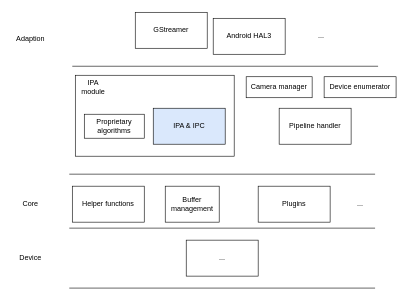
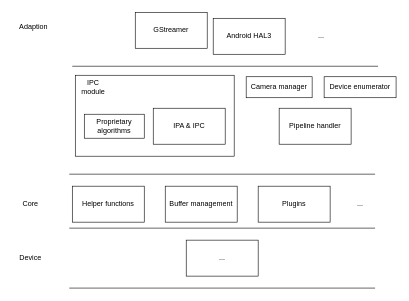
  <mxCell id="0" />
  <mxCell id="1" parent="0" />
  <mxCell id="2" value="Android HAL3" style="whiteSpace=wrap;html=1;" vertex="1" parent="1"><mxGeometry x="355" y="30" width="120" height="60" as="geometry" /></mxCell>
  <mxCell id="3" value="" style="endArrow=none;html=1;rounded=0;" edge="1" parent="1"><mxGeometry width="50" height="50" relative="1" as="geometry"><mxPoint x="120" y="110" as="sourcePoint" /><mxPoint x="630" y="110" as="targetPoint" /></mxGeometry></mxCell>
- <mxCell id="4" value="&lt;div&gt;Adaption&lt;/div&gt;" style="text;html=1;align=center;verticalAlign=middle;resizable=0;points=[];autosize=1;strokeColor=none;fillColor=none;" vertex="1" parent="1"><mxGeometry x="15" y="50" width="70" height="30" as="geometry" /></mxCell>
+ <mxCell id="4" value="&lt;div&gt;Adaption&lt;/div&gt;" style="text;html=1;align=center;verticalAlign=middle;resizable=0;points=[];autosize=1;strokeColor=none;fillColor=none;" vertex="1" parent="1"><mxGeometry x="20" y="30" width="70" height="30" as="geometry" /></mxCell>
  <mxCell id="5" value="&lt;div&gt;GStreamer&lt;/div&gt;" style="whiteSpace=wrap;html=1;" vertex="1" parent="1"><mxGeometry x="225" y="20" width="120" height="60" as="geometry" /></mxCell>
  <mxCell id="6" value="" style="endArrow=none;html=1;rounded=0;" edge="1" parent="1"><mxGeometry width="50" height="50" relative="1" as="geometry"><mxPoint x="115" y="290" as="sourcePoint" /><mxPoint x="625" y="290" as="targetPoint" /></mxGeometry></mxCell>
  <mxCell id="7" value="" style="endArrow=none;html=1;rounded=0;" edge="1" parent="1"><mxGeometry width="50" height="50" relative="1" as="geometry"><mxPoint x="115" y="380" as="sourcePoint" /><mxPoint x="625" y="380" as="targetPoint" /></mxGeometry></mxCell>
  <mxCell id="8" value="Core" style="text;html=1;align=center;verticalAlign=middle;resizable=0;points=[];autosize=1;strokeColor=none;fillColor=none;" vertex="1" parent="1"><mxGeometry x="25" y="325" width="50" height="30" as="geometry" /></mxCell>
  <mxCell id="9" value="" style="whiteSpace=wrap;html=1;" vertex="1" parent="1"><mxGeometry x="125" y="125" width="265" height="135" as="geometry" /></mxCell>
- <mxCell id="10" value="IPA module" style="text;html=1;align=center;verticalAlign=middle;whiteSpace=wrap;rounded=0;" vertex="1" parent="1"><mxGeometry x="125" y="130" width="60" height="30" as="geometry" /></mxCell>
+ <mxCell id="10" value="IPC module" style="text;html=1;align=center;verticalAlign=middle;whiteSpace=wrap;rounded=0;" vertex="1" parent="1"><mxGeometry x="125" y="130" width="60" height="30" as="geometry" /></mxCell>
  <mxCell id="11" value="Camera manager" style="whiteSpace=wrap;html=1;" vertex="1" parent="1"><mxGeometry x="410" y="127.5" width="110" height="35" as="geometry" /></mxCell>
  <mxCell id="12" value="Device enumerator" style="whiteSpace=wrap;html=1;" vertex="1" parent="1"><mxGeometry x="540" y="127.5" width="120" height="35" as="geometry" /></mxCell>
- <mxCell id="13" value="&lt;div&gt;IPA &amp;amp; IPC&lt;/div&gt;" style="whiteSpace=wrap;html=1;fillColor=#dae8fc;" vertex="1" parent="1"><mxGeometry x="255" y="180" width="120" height="60" as="geometry" /></mxCell>
+ <mxCell id="13" value="&lt;div&gt;IPA &amp;amp; IPC&lt;/div&gt;" style="whiteSpace=wrap;html=1;" vertex="1" parent="1"><mxGeometry x="255" y="180" width="120" height="60" as="geometry" /></mxCell>
  <mxCell id="14" value="" style="endArrow=none;html=1;rounded=0;" edge="1" parent="1"><mxGeometry width="50" height="50" relative="1" as="geometry"><mxPoint x="115" y="480" as="sourcePoint" /><mxPoint x="625" y="480" as="targetPoint" /></mxGeometry></mxCell>
  <mxCell id="15" value="&lt;div&gt;Device&lt;/div&gt;" style="text;html=1;align=center;verticalAlign=middle;resizable=0;points=[];autosize=1;strokeColor=none;fillColor=none;" vertex="1" parent="1"><mxGeometry x="20" y="415" width="60" height="30" as="geometry" /></mxCell>
  <mxCell id="16" value="..." style="whiteSpace=wrap;html=1;" vertex="1" parent="1"><mxGeometry x="310" y="400" width="120" height="60" as="geometry" /></mxCell>
  <mxCell id="17" value="..." style="text;html=1;align=center;verticalAlign=middle;resizable=0;points=[];autosize=1;strokeColor=none;fillColor=none;" vertex="1" parent="1"><mxGeometry x="520" y="45" width="30" height="30" as="geometry" /></mxCell>
  <mxCell id="18" value="Proprietary algorithms" style="whiteSpace=wrap;html=1;" vertex="1" parent="1"><mxGeometry x="140" y="190" width="100" height="40" as="geometry" /></mxCell>
  <mxCell id="19" value="Helper functions" style="whiteSpace=wrap;html=1;" vertex="1" parent="1"><mxGeometry x="120" y="310" width="120" height="60" as="geometry" /></mxCell>
- <mxCell id="20" value="Buffer management" style="whiteSpace=wrap;html=1;" vertex="1" parent="1"><mxGeometry x="275" y="310" width="90" height="60" as="geometry" /></mxCell>
+ <mxCell id="20" value="Buffer management" style="whiteSpace=wrap;html=1;" vertex="1" parent="1"><mxGeometry x="275" y="310" width="120" height="60" as="geometry" /></mxCell>
  <mxCell id="21" value="Plugins" style="whiteSpace=wrap;html=1;" vertex="1" parent="1"><mxGeometry x="430" y="310" width="120" height="60" as="geometry" /></mxCell>
  <mxCell id="22" value="..." style="text;html=1;align=center;verticalAlign=middle;resizable=0;points=[];autosize=1;strokeColor=none;fillColor=none;" vertex="1" parent="1"><mxGeometry x="585" y="325" width="30" height="30" as="geometry" /></mxCell>
  <mxCell id="23" value="Pipeline handler" style="whiteSpace=wrap;html=1;" vertex="1" parent="1"><mxGeometry x="465" y="180" width="120" height="60" as="geometry" /></mxCell>
